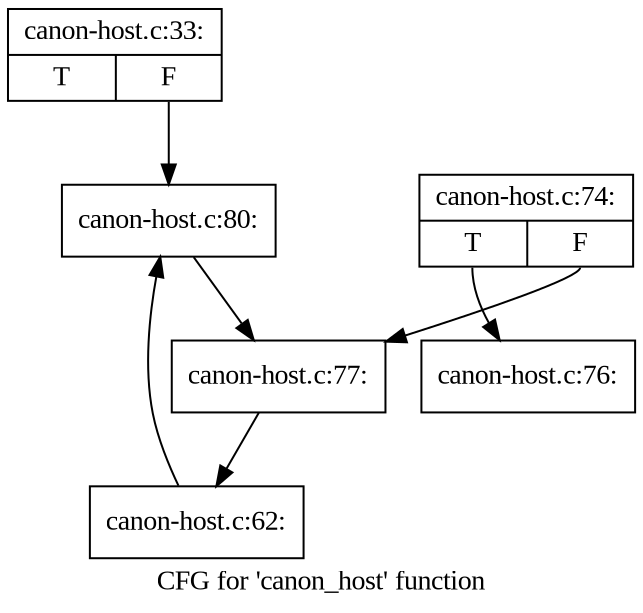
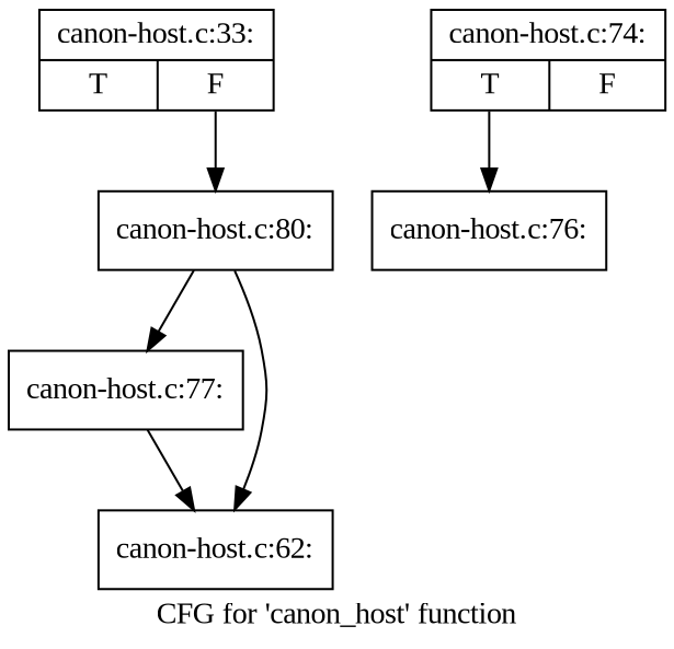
  digraph {
    fontname="Liberation Serif"
    label="CFG for 'canon_host' function"
    node [fontname="Liberation Serif" shape=record]
    edge [fontname="Liberation Serif"]
    n1 [label="{canon-host.c:33:|{<s0>T|<s1>F}}"]
    n2 [label="{canon-host.c:80:}"]
    n3 [label="{canon-host.c:74:|{<s0>T|<s1>F}}"]
    n4 [label="{canon-host.c:76:}"]
    n5 [label="{canon-host.c:77:}"]
    n6 [label="{canon-host.c:62:}"]
    n1 -> n2 [tailport=s1]
    n2 -> n5
-   n6 -> n2
+   n2 -> n6
    n3 -> n4 [tailport=s0]
-   n3 -> n5 [tailport=s1]
    n5 -> n6
  }
